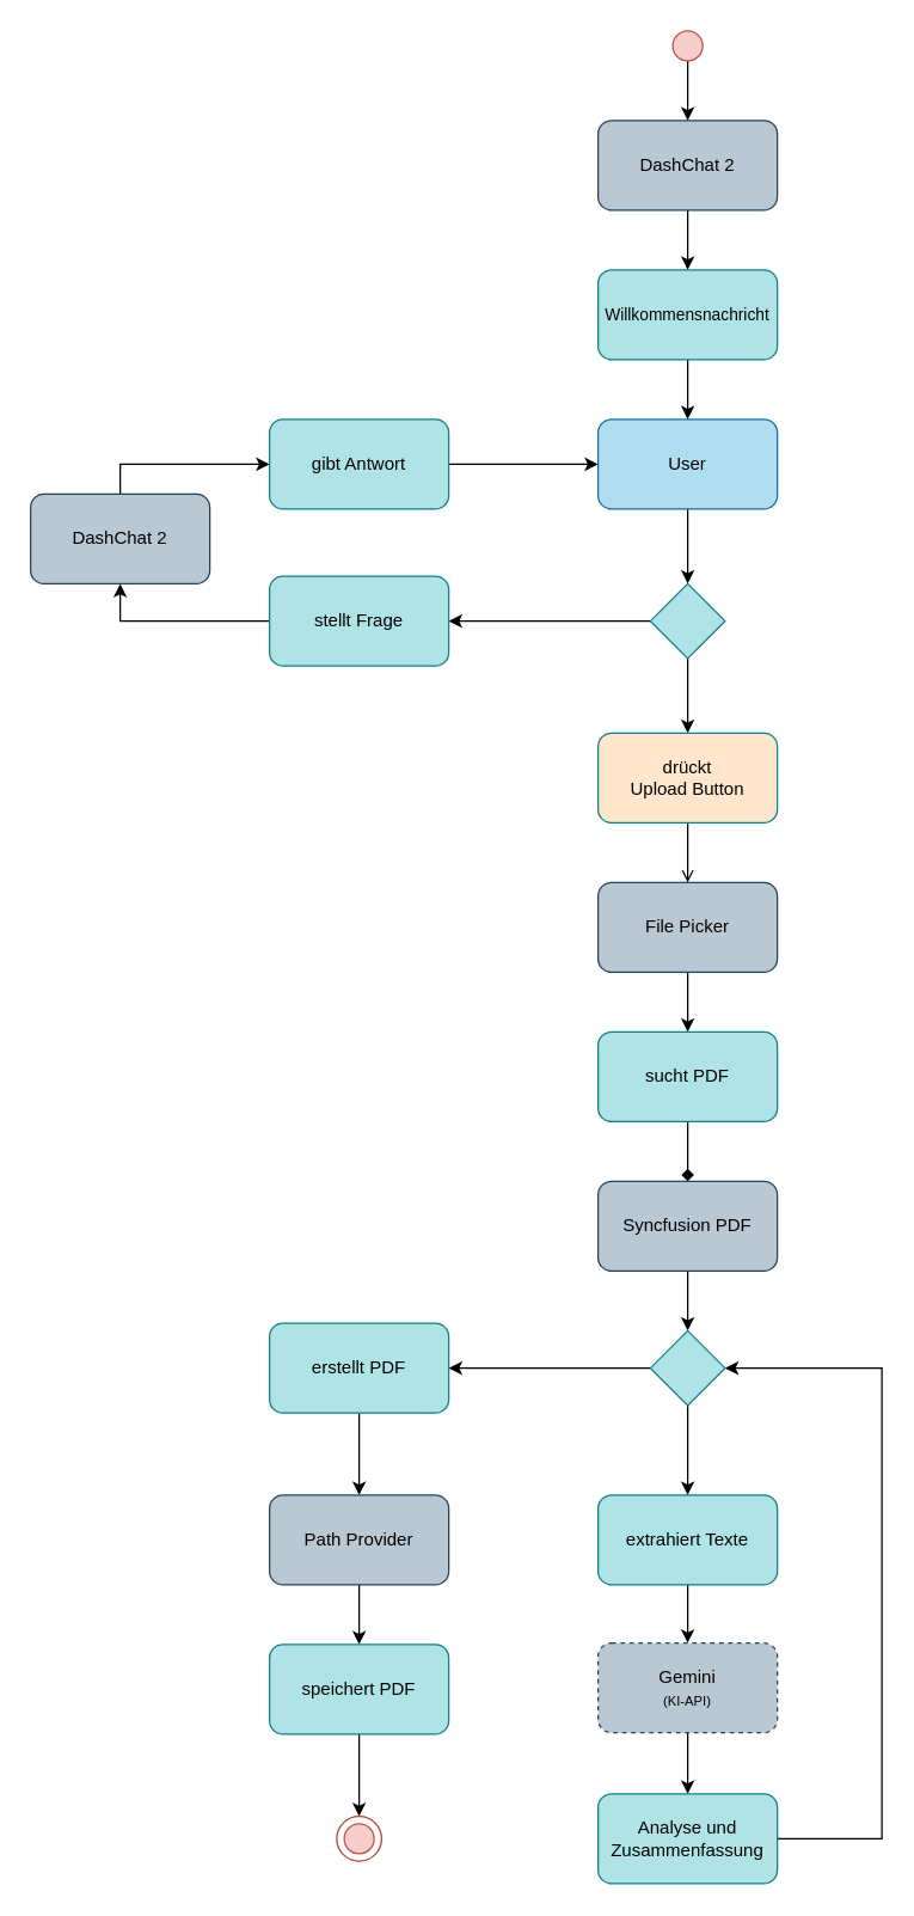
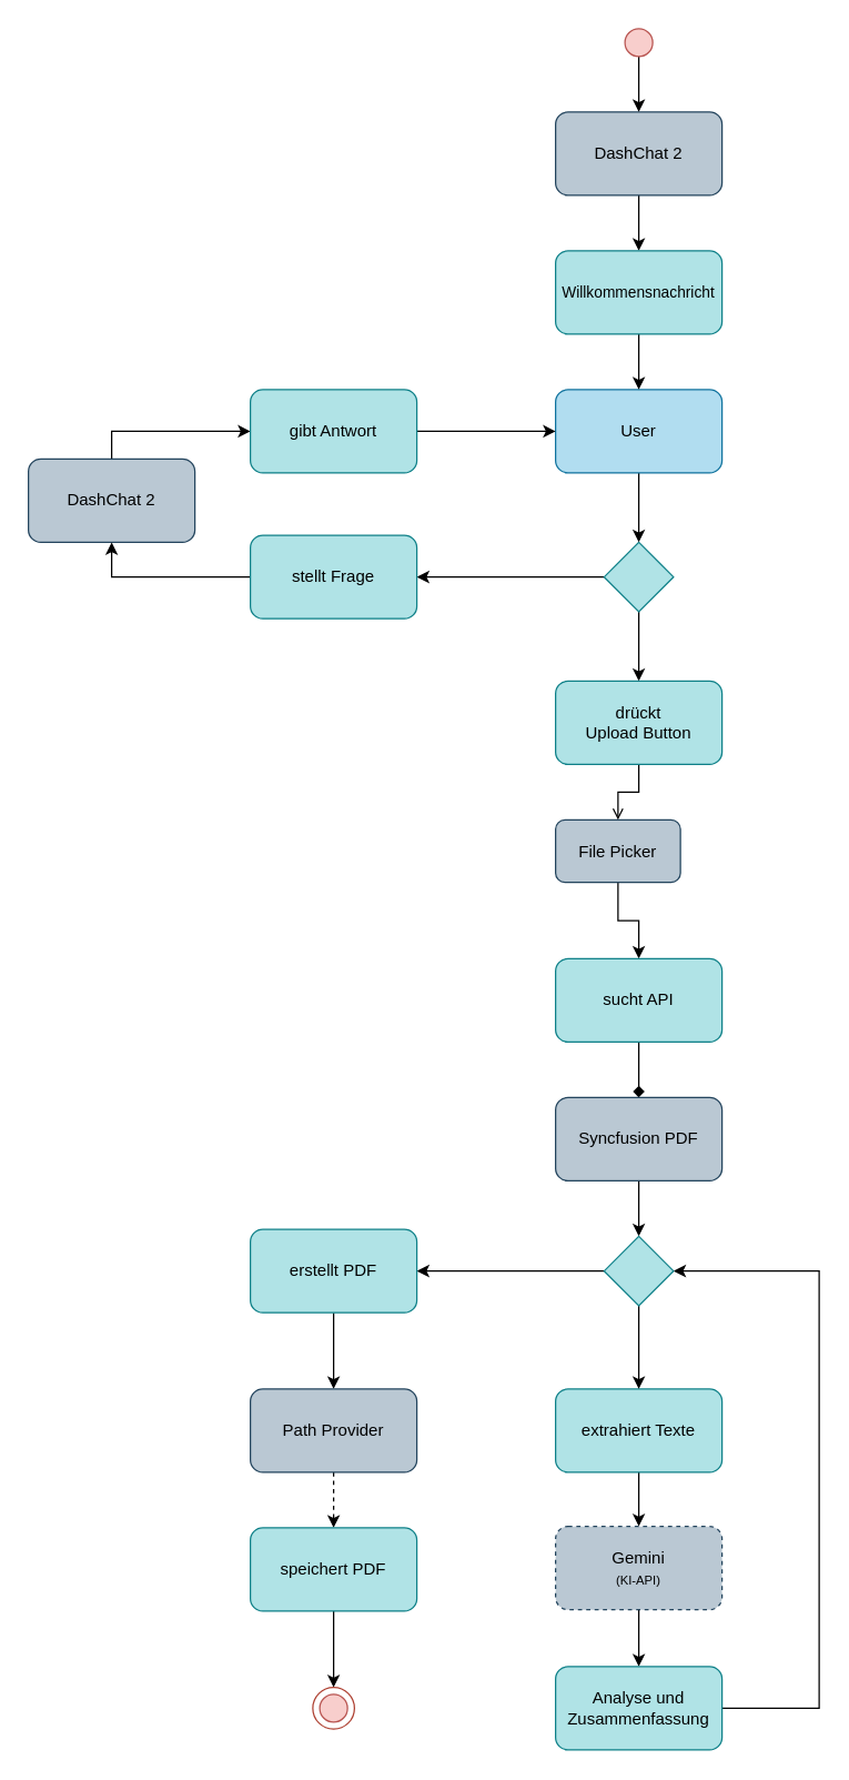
  <mxCell id="0" />
  <mxCell id="1" parent="0" />
  <mxCell id="2" style="edgeStyle=orthogonalEdgeStyle;rounded=0;orthogonalLoop=1;jettySize=auto;html=1;entryX=1;entryY=0.5;entryDx=0;entryDy=0;" edge="1" parent="1" source="4" target="18"><mxGeometry relative="1" as="geometry" /></mxCell>
  <mxCell id="3" style="edgeStyle=orthogonalEdgeStyle;rounded=0;orthogonalLoop=1;jettySize=auto;html=1;entryX=0.5;entryY=0;entryDx=0;entryDy=0;" edge="1" parent="1" source="4" target="22"><mxGeometry relative="1" as="geometry" /></mxCell>
  <mxCell id="4" value="" style="rhombus;whiteSpace=wrap;html=1;fillColor=#b0e3e6;strokeColor=#0e8088;" vertex="1" parent="1"><mxGeometry x="435" y="390" width="50" height="50" as="geometry" /></mxCell>
  <mxCell id="5" style="edgeStyle=orthogonalEdgeStyle;rounded=0;orthogonalLoop=1;jettySize=auto;html=1;entryX=0.5;entryY=0;entryDx=0;entryDy=0;" edge="1" parent="1" source="6" target="16"><mxGeometry relative="1" as="geometry" /></mxCell>
  <mxCell id="6" value="DashChat 2" style="rounded=1;whiteSpace=wrap;html=1;fillColor=#bac8d3;strokeColor=#23445d;" vertex="1" parent="1"><mxGeometry x="400" y="80" width="120" height="60" as="geometry" /></mxCell>
  <mxCell id="7" style="edgeStyle=orthogonalEdgeStyle;rounded=0;orthogonalLoop=1;jettySize=auto;html=1;exitX=0.5;exitY=1;exitDx=0;exitDy=0;entryX=0.5;entryY=0;entryDx=0;entryDy=0;" edge="1" parent="1" source="8" target="4"><mxGeometry relative="1" as="geometry" /></mxCell>
  <mxCell id="8" value="User" style="rounded=1;whiteSpace=wrap;html=1;fillColor=#b1ddf0;strokeColor=#10739e;" vertex="1" parent="1"><mxGeometry x="400" y="280" width="120" height="60" as="geometry" /></mxCell>
  <mxCell id="9" style="edgeStyle=orthogonalEdgeStyle;rounded=0;orthogonalLoop=1;jettySize=auto;html=1;entryX=0.5;entryY=0;entryDx=0;entryDy=0;" edge="1" parent="1" source="10" target="6"><mxGeometry relative="1" as="geometry" /></mxCell>
  <mxCell id="10" value="" style="ellipse;whiteSpace=wrap;html=1;aspect=fixed;fillColor=#f8cecc;strokeColor=#b85450;" vertex="1" parent="1"><mxGeometry x="450" y="20" width="20" height="20" as="geometry" /></mxCell>
  <mxCell id="11" style="edgeStyle=orthogonalEdgeStyle;rounded=0;orthogonalLoop=1;jettySize=auto;html=1;" edge="1" parent="1" source="12" target="24"><mxGeometry relative="1" as="geometry" /></mxCell>
- <mxCell id="12" value="File Picker" style="rounded=1;whiteSpace=wrap;html=1;fillColor=#bac8d3;strokeColor=#23445d;" vertex="1" parent="1"><mxGeometry x="400" y="590" width="120" height="60" as="geometry" /></mxCell>
+ <mxCell id="12" value="File Picker" style="rounded=1;whiteSpace=wrap;html=1;fillColor=#bac8d3;strokeColor=#23445d;" vertex="1" parent="1"><mxGeometry x="400" y="590" width="90" height="45" as="geometry" /></mxCell>
  <mxCell id="13" style="edgeStyle=orthogonalEdgeStyle;rounded=0;orthogonalLoop=1;jettySize=auto;html=1;entryX=0;entryY=0.5;entryDx=0;entryDy=0;exitX=0.5;exitY=0;exitDx=0;exitDy=0;" edge="1" parent="1" source="14" target="20"><mxGeometry relative="1" as="geometry" /></mxCell>
  <mxCell id="14" value="DashChat 2" style="rounded=1;whiteSpace=wrap;html=1;fillColor=#bac8d3;strokeColor=#23445d;" vertex="1" parent="1"><mxGeometry x="20" y="330" width="120" height="60" as="geometry" /></mxCell>
  <mxCell id="15" style="edgeStyle=orthogonalEdgeStyle;rounded=0;orthogonalLoop=1;jettySize=auto;html=1;" edge="1" parent="1" source="16" target="8"><mxGeometry relative="1" as="geometry" /></mxCell>
  <mxCell id="16" value="&lt;font style=&quot;font-size: 11px;&quot;&gt;Willkommensnachricht&lt;/font&gt;" style="rounded=1;whiteSpace=wrap;html=1;fillColor=#b0e3e6;strokeColor=#0e8088;" vertex="1" parent="1"><mxGeometry x="400" y="180" width="120" height="60" as="geometry" /></mxCell>
  <mxCell id="17" style="edgeStyle=orthogonalEdgeStyle;rounded=0;orthogonalLoop=1;jettySize=auto;html=1;entryX=0.5;entryY=1;entryDx=0;entryDy=0;" edge="1" parent="1" source="18" target="14"><mxGeometry relative="1" as="geometry" /></mxCell>
  <mxCell id="18" value="&lt;font&gt;stellt Frage&lt;/font&gt;" style="rounded=1;whiteSpace=wrap;html=1;fillColor=#b0e3e6;strokeColor=#0e8088;" vertex="1" parent="1"><mxGeometry x="180" y="385" width="120" height="60" as="geometry" /></mxCell>
  <mxCell id="19" style="edgeStyle=orthogonalEdgeStyle;rounded=0;orthogonalLoop=1;jettySize=auto;html=1;entryX=0;entryY=0.5;entryDx=0;entryDy=0;" edge="1" parent="1" source="20" target="8"><mxGeometry relative="1" as="geometry" /></mxCell>
  <mxCell id="20" value="&lt;font&gt;gibt Antwort&lt;/font&gt;" style="rounded=1;whiteSpace=wrap;html=1;fillColor=#b0e3e6;strokeColor=#0e8088;" vertex="1" parent="1"><mxGeometry x="180" y="280" width="120" height="60" as="geometry" /></mxCell>
  <mxCell id="21" style="edgeStyle=orthogonalEdgeStyle;rounded=0;orthogonalLoop=1;jettySize=auto;html=1;entryX=0.5;entryY=0;entryDx=0;entryDy=0;endArrow=open;" edge="1" parent="1" source="22" target="12"><mxGeometry relative="1" as="geometry" /></mxCell>
- <mxCell id="22" value="&lt;font&gt;drückt&lt;br&gt;Upload Button&lt;/font&gt;" style="rounded=1;whiteSpace=wrap;html=1;fillColor=#ffe6cc;strokeColor=#0e8088;" vertex="1" parent="1"><mxGeometry x="400" y="490" width="120" height="60" as="geometry" /></mxCell>
+ <mxCell id="22" value="&lt;font&gt;drückt&lt;br&gt;Upload Button&lt;/font&gt;" style="rounded=1;whiteSpace=wrap;html=1;fillColor=#b0e3e6;strokeColor=#0e8088;" vertex="1" parent="1"><mxGeometry x="400" y="490" width="120" height="60" as="geometry" /></mxCell>
  <mxCell id="23" style="edgeStyle=orthogonalEdgeStyle;rounded=0;orthogonalLoop=1;jettySize=auto;html=1;endArrow=diamond;" edge="1" parent="1" source="24" target="26"><mxGeometry relative="1" as="geometry" /></mxCell>
- <mxCell id="24" value="&lt;font&gt;sucht PDF&lt;/font&gt;" style="rounded=1;whiteSpace=wrap;html=1;fillColor=#b0e3e6;strokeColor=#0e8088;" vertex="1" parent="1"><mxGeometry x="400" y="690" width="120" height="60" as="geometry" /></mxCell>
+ <mxCell id="24" value="&lt;font&gt;sucht API&lt;/font&gt;" style="rounded=1;whiteSpace=wrap;html=1;fillColor=#b0e3e6;strokeColor=#0e8088;" vertex="1" parent="1"><mxGeometry x="400" y="690" width="120" height="60" as="geometry" /></mxCell>
  <mxCell id="25" style="edgeStyle=orthogonalEdgeStyle;rounded=0;orthogonalLoop=1;jettySize=auto;html=1;entryX=0.5;entryY=0;entryDx=0;entryDy=0;" edge="1" parent="1" source="26" target="35"><mxGeometry relative="1" as="geometry" /></mxCell>
  <mxCell id="26" value="Syncfusion PDF" style="rounded=1;whiteSpace=wrap;html=1;fillColor=#bac8d3;strokeColor=#23445d;" vertex="1" parent="1"><mxGeometry x="400" y="790" width="120" height="60" as="geometry" /></mxCell>
  <mxCell id="27" style="edgeStyle=orthogonalEdgeStyle;rounded=0;orthogonalLoop=1;jettySize=auto;html=1;entryX=0.5;entryY=0;entryDx=0;entryDy=0;" edge="1" parent="1" source="28" target="30"><mxGeometry relative="1" as="geometry" /></mxCell>
  <mxCell id="28" value="&lt;font&gt;extrahiert Texte&lt;br&gt;&lt;/font&gt;" style="rounded=1;whiteSpace=wrap;html=1;fillColor=#b0e3e6;strokeColor=#0e8088;" vertex="1" parent="1"><mxGeometry x="400" y="1000" width="120" height="60" as="geometry" /></mxCell>
  <mxCell id="29" style="edgeStyle=orthogonalEdgeStyle;rounded=0;orthogonalLoop=1;jettySize=auto;html=1;" edge="1" parent="1" source="30" target="32"><mxGeometry relative="1" as="geometry" /></mxCell>
  <mxCell id="30" value="Gemini&lt;br&gt;&lt;font style=&quot;font-size: 9px;&quot;&gt;(KI-API)&lt;/font&gt;" style="rounded=1;whiteSpace=wrap;html=1;fillColor=#bac8d3;strokeColor=#23445d;dashed=1;" vertex="1" parent="1"><mxGeometry x="400" y="1099" width="120" height="60" as="geometry" /></mxCell>
  <mxCell id="31" style="edgeStyle=orthogonalEdgeStyle;rounded=0;orthogonalLoop=1;jettySize=auto;html=1;entryX=1;entryY=0.5;entryDx=0;entryDy=0;exitX=1;exitY=0.5;exitDx=0;exitDy=0;" edge="1" parent="1" source="32" target="35"><mxGeometry relative="1" as="geometry"><mxPoint x="560" y="1190" as="sourcePoint" /><Array as="points"><mxPoint x="590" y="1230" /><mxPoint x="590" y="915" /></Array></mxGeometry></mxCell>
  <mxCell id="32" value="&lt;font&gt;Analyse und Zusammenfassung&lt;br&gt;&lt;/font&gt;" style="rounded=1;whiteSpace=wrap;html=1;fillColor=#b0e3e6;strokeColor=#0e8088;" vertex="1" parent="1"><mxGeometry x="400" y="1200" width="120" height="60" as="geometry" /></mxCell>
  <mxCell id="33" style="edgeStyle=orthogonalEdgeStyle;rounded=0;orthogonalLoop=1;jettySize=auto;html=1;entryX=0.5;entryY=0;entryDx=0;entryDy=0;" edge="1" parent="1" source="35" target="28"><mxGeometry relative="1" as="geometry" /></mxCell>
  <mxCell id="34" style="edgeStyle=orthogonalEdgeStyle;rounded=0;orthogonalLoop=1;jettySize=auto;html=1;" edge="1" parent="1" source="35" target="37"><mxGeometry relative="1" as="geometry" /></mxCell>
  <mxCell id="35" value="" style="rhombus;whiteSpace=wrap;html=1;fillColor=#b0e3e6;strokeColor=#0e8088;" vertex="1" parent="1"><mxGeometry x="435" y="890" width="50" height="50" as="geometry" /></mxCell>
  <mxCell id="36" style="edgeStyle=orthogonalEdgeStyle;rounded=0;orthogonalLoop=1;jettySize=auto;html=1;" edge="1" parent="1" source="37" target="39"><mxGeometry relative="1" as="geometry" /></mxCell>
  <mxCell id="37" value="&lt;font&gt;erstellt PDF&lt;br&gt;&lt;/font&gt;" style="rounded=1;whiteSpace=wrap;html=1;fillColor=#b0e3e6;strokeColor=#0e8088;" vertex="1" parent="1"><mxGeometry x="180" y="885" width="120" height="60" as="geometry" /></mxCell>
- <mxCell id="38" style="edgeStyle=orthogonalEdgeStyle;rounded=0;orthogonalLoop=1;jettySize=auto;html=1;" edge="1" parent="1" source="39" target="41"><mxGeometry relative="1" as="geometry" /></mxCell>
+ <mxCell id="38" style="edgeStyle=orthogonalEdgeStyle;rounded=0;orthogonalLoop=1;jettySize=auto;html=1;dashed=1;" edge="1" parent="1" source="39" target="41"><mxGeometry relative="1" as="geometry" /></mxCell>
  <mxCell id="39" value="Path Provider" style="rounded=1;whiteSpace=wrap;html=1;fillColor=#bac8d3;strokeColor=#23445d;" vertex="1" parent="1"><mxGeometry x="180" y="1000" width="120" height="60" as="geometry" /></mxCell>
  <mxCell id="40" style="edgeStyle=orthogonalEdgeStyle;rounded=0;orthogonalLoop=1;jettySize=auto;html=1;entryX=0;entryY=0.5;entryDx=0;entryDy=0;" edge="1" parent="1" source="41" target="43"><mxGeometry relative="1" as="geometry" /></mxCell>
  <mxCell id="41" value="&lt;font&gt;speichert PDF&lt;br&gt;&lt;/font&gt;" style="rounded=1;whiteSpace=wrap;html=1;fillColor=#b0e3e6;strokeColor=#0e8088;" vertex="1" parent="1"><mxGeometry x="180" y="1100" width="120" height="60" as="geometry" /></mxCell>
  <mxCell id="42" value="" style="ellipse;whiteSpace=wrap;html=1;aspect=fixed;fillColor=#f8cecc;strokeColor=#b85450;direction=south;" vertex="1" parent="1"><mxGeometry y="1220" width="20" height="20" as="geometry" x="230" /></mxCell>
  <mxCell id="43" value="" style="ellipse;whiteSpace=wrap;html=1;aspect=fixed;fillColor=none;direction=south;strokeColor=#AE4132;" vertex="1" parent="1"><mxGeometry x="225" y="1215" width="30" height="30" as="geometry" /></mxCell>
